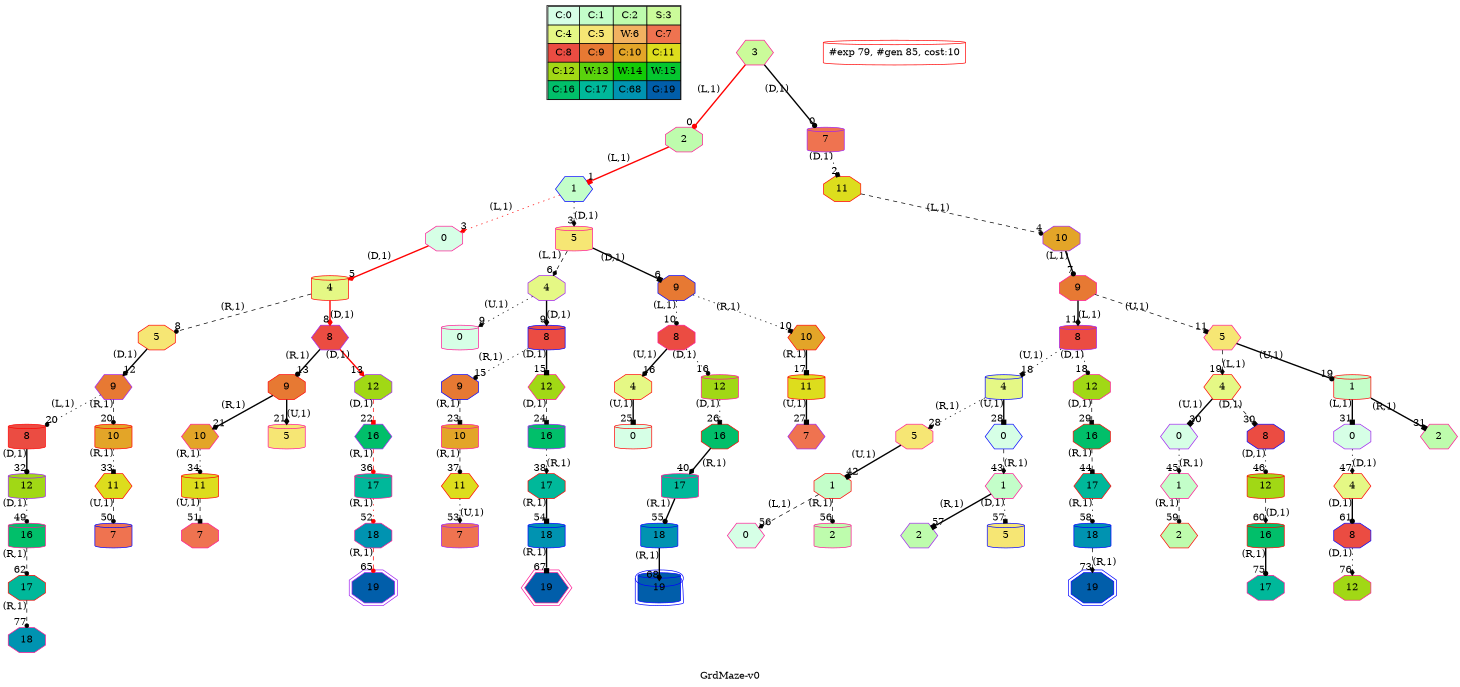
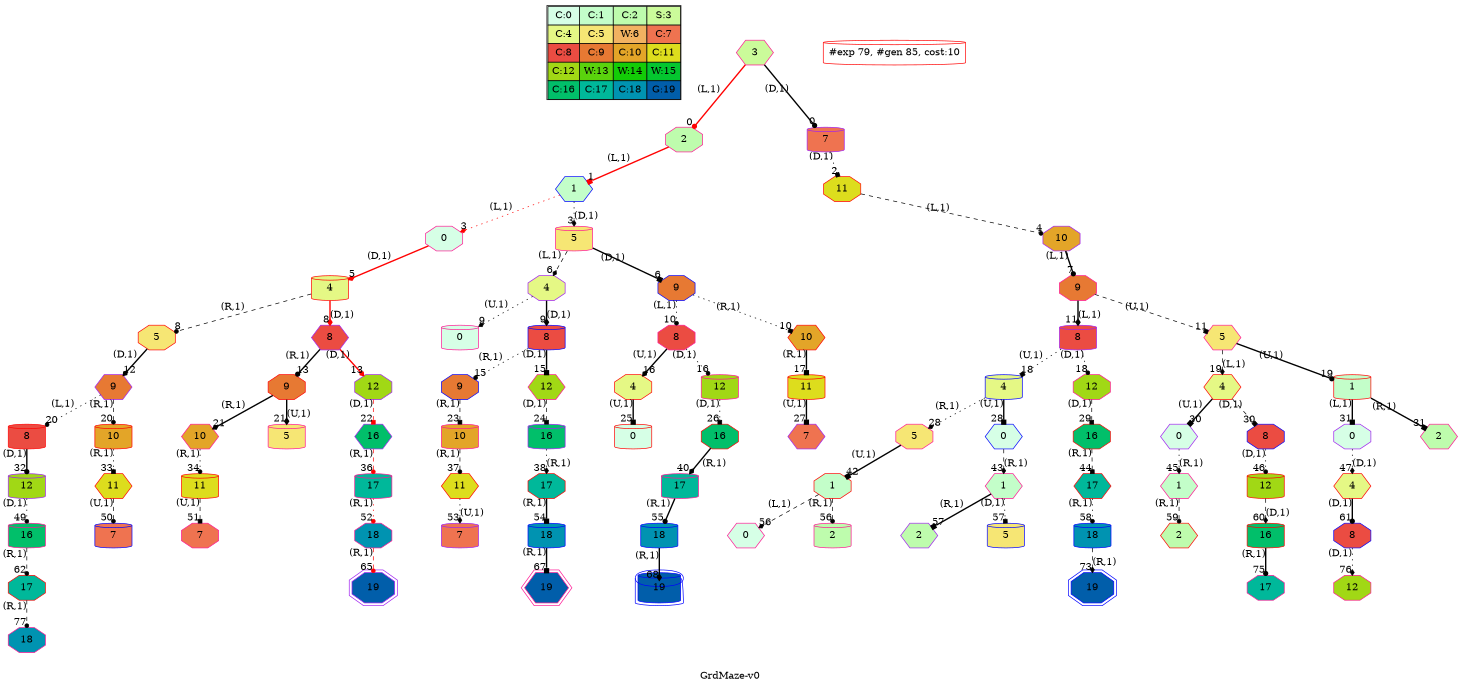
  digraph {
    label="GrdMaze-v0"
    nodesep=1
    ranksep=0.5
    node [shape=cylinder color=deeppink fillcolor="0.39803922 0.15947579 0.99679532 1.        " style=filled]
    edge [arrowsize=0.7 headlabel=0 xlabel="(R,1)" style=bold arrowhead=dot]
-   n1 [label=<<table border="1" cellpadding="5" cellspacing="0" cellborder="1"><tr><td bgcolor="0.39803922 0.15947579 0.99679532 1.        ">C:0</td><td bgcolor="0.35098039 0.23194764 0.99315867 1.        ">C:1</td><td bgcolor="0.29607843 0.31486959 0.98720184 1.        ">C:2</td><td bgcolor="0.24901961 0.38410575 0.98063477 1.        ">S:3</td></tr><tr><td bgcolor="0.19411765 0.46220388 0.97128103 1.        ">C:4</td><td bgcolor="0.14705882 0.52643216 0.96182564 1.        ">C:5</td><td bgcolor="0.09215686 0.59770746 0.94913494 1.        ">W:6</td><td bgcolor="0.0372549  0.66454018 0.93467977 1.        ">C:7</td></tr><tr><td bgcolor="0.00980392 0.71791192 0.92090552 1.        ">C:8</td><td bgcolor="0.06470588 0.77520398 0.9032472  1.        ">C:9</td><td bgcolor="0.11176471 0.81974048 0.88677369 1.        ">C:10</td><td bgcolor="0.16666667 0.8660254  0.8660254  1.        ">C:11</td></tr><tr><td bgcolor="0.21372549 0.9005867  0.84695821 1.        ">C:12</td><td bgcolor="0.26862745 0.93467977 0.82325295 1.        ">W:13</td><td bgcolor="0.32352941 0.96182564 0.79801723 1.        ">W:14</td><td bgcolor="0.37058824 0.97940977 0.77520398 1.        ">W:15</td></tr><tr><td bgcolor="0.4254902  0.99315867 0.74725253 1.        ">C:16</td><td bgcolor="0.47254902 0.99907048 0.72218645 1.        ">C:17</td><td bgcolor="0.52745098 0.99907048 0.69169844 1.        ">C:68</td><td bgcolor="0.5745098  0.99315867 0.66454018 1.        ">G:19</td></tr></table>> shape=plaintext color="" fillcolor="" style=""]
+   n1 [label=<<table border="1" cellpadding="5" cellspacing="0" cellborder="1"><tr><td bgcolor="0.39803922 0.15947579 0.99679532 1.        ">C:0</td><td bgcolor="0.35098039 0.23194764 0.99315867 1.        ">C:1</td><td bgcolor="0.29607843 0.31486959 0.98720184 1.        ">C:2</td><td bgcolor="0.24901961 0.38410575 0.98063477 1.        ">S:3</td></tr><tr><td bgcolor="0.19411765 0.46220388 0.97128103 1.        ">C:4</td><td bgcolor="0.14705882 0.52643216 0.96182564 1.        ">C:5</td><td bgcolor="0.09215686 0.59770746 0.94913494 1.        ">W:6</td><td bgcolor="0.0372549  0.66454018 0.93467977 1.        ">C:7</td></tr><tr><td bgcolor="0.00980392 0.71791192 0.92090552 1.        ">C:8</td><td bgcolor="0.06470588 0.77520398 0.9032472  1.        ">C:9</td><td bgcolor="0.11176471 0.81974048 0.88677369 1.        ">C:10</td><td bgcolor="0.16666667 0.8660254  0.8660254  1.        ">C:11</td></tr><tr><td bgcolor="0.21372549 0.9005867  0.84695821 1.        ">C:12</td><td bgcolor="0.26862745 0.93467977 0.82325295 1.        ">W:13</td><td bgcolor="0.32352941 0.96182564 0.79801723 1.        ">W:14</td><td bgcolor="0.37058824 0.97940977 0.77520398 1.        ">W:15</td></tr><tr><td bgcolor="0.4254902  0.99315867 0.74725253 1.        ">C:16</td><td bgcolor="0.47254902 0.99907048 0.72218645 1.        ">C:17</td><td bgcolor="0.52745098 0.99907048 0.69169844 1.        ">C:18</td><td bgcolor="0.5745098  0.99315867 0.66454018 1.        ">G:19</td></tr></table>> shape=plaintext color="" fillcolor="" style=""]
    n2 [fillcolor="0.24901961 0.38410575 0.98063477 1.        " label=3 shape=hexagon]
    n3 [fillcolor="0.29607843 0.31486959 0.98720184 1.        " label=2 shape=octagon]
    n4 [color=purple fillcolor="0.0372549  0.66454018 0.93467977 1.        " label=7]
    n5 [color=blue fillcolor="0.35098039 0.23194764 0.99315867 1.        " label=1 shape=hexagon]
    n6 [color=red fillcolor="0.16666667 0.8660254  0.8660254  1.        " label=11 shape=octagon]
    n7 [label=0 shape=octagon]
    n8 [fillcolor="0.14705882 0.52643216 0.96182564 1.        " label=5]
    n9 [color=purple fillcolor="0.11176471 0.81974048 0.88677369 1.        " label=10 shape=octagon]
    n10 [color=red fillcolor="0.19411765 0.46220388 0.97128103 1.        " label=4]
    n11 [color=purple fillcolor="0.19411765 0.46220388 0.97128103 1.        " label=4 shape=octagon]
    n12 [color=blue fillcolor="0.06470588 0.77520398 0.9032472  1.        " label=9 shape=octagon]
    n13 [fillcolor="0.06470588 0.77520398 0.9032472  1.        " label=9 shape=octagon]
    n14 [color=red fillcolor="0.14705882 0.52643216 0.96182564 1.        " label=5 shape=octagon]
    n15 [color=purple fillcolor="0.00980392 0.71791192 0.92090552 1.        " label=8 shape=hexagon]
    n16 [label=0]
    n17 [color=blue fillcolor="0.00980392 0.71791192 0.92090552 1.        " label=8]
    n18 [fillcolor="0.00980392 0.71791192 0.92090552 1.        " label=8 shape=octagon]
    n19 [color=red fillcolor="0.11176471 0.81974048 0.88677369 1.        " label=10 shape=hexagon]
    n20 [color=purple fillcolor="0.00980392 0.71791192 0.92090552 1.        " label=8]
    n21 [fillcolor="0.14705882 0.52643216 0.96182564 1.        " label=5 shape=hexagon]
    n22 [color=purple fillcolor="0.06470588 0.77520398 0.9032472  1.        " label=9 shape=hexagon]
    n23 [color=red fillcolor="0.06470588 0.77520398 0.9032472  1.        " label=9 shape=octagon]
    n24 [color=purple fillcolor="0.21372549 0.9005867  0.84695821 1.        " label=12 shape=octagon]
    n25 [color=blue fillcolor="0.06470588 0.77520398 0.9032472  1.        " label=9 shape=octagon]
    n26 [fillcolor="0.21372549 0.9005867  0.84695821 1.        " label=12 shape=hexagon]
    n27 [color=red fillcolor="0.19411765 0.46220388 0.97128103 1.        " label=4 shape=octagon]
    n28 [fillcolor="0.21372549 0.9005867  0.84695821 1.        " label=12]
    n29 [color=red fillcolor="0.16666667 0.8660254  0.8660254  1.        " label=11]
    n30 [color=blue fillcolor="0.19411765 0.46220388 0.97128103 1.        " label=4]
    n31 [fillcolor="0.21372549 0.9005867  0.84695821 1.        " label=12 shape=octagon]
    n32 [color=red fillcolor="0.19411765 0.46220388 0.97128103 1.        " label=4 shape=hexagon]
    n33 [color=red fillcolor="0.35098039 0.23194764 0.99315867 1.        " label=1]
    n34 [color=red fillcolor="0.00980392 0.71791192 0.92090552 1.        " label=8]
    n35 [color=red fillcolor="0.11176471 0.81974048 0.88677369 1.        " label=10]
    n36 [fillcolor="0.11176471 0.81974048 0.88677369 1.        " label=10 shape=hexagon]
    n37 [fillcolor="0.14705882 0.52643216 0.96182564 1.        " label=5]
    n38 [color=purple fillcolor="0.4254902  0.99315867 0.74725253 1.        " label=16 shape=hexagon]
    n39 [fillcolor="0.11176471 0.81974048 0.88677369 1.        " label=10]
    n40 [color=purple fillcolor="0.4254902  0.99315867 0.74725253 1.        " label=16]
    n41 [color=red label=0]
    n42 [color=red fillcolor="0.4254902  0.99315867 0.74725253 1.        " label=16 shape=octagon]
    n43 [color=purple fillcolor="0.0372549  0.66454018 0.93467977 1.        " label=7 shape=hexagon]
    n44 [fillcolor="0.14705882 0.52643216 0.96182564 1.        " label=5 shape=octagon]
    n45 [color=blue label=0 shape=hexagon]
    n46 [color=red fillcolor="0.4254902  0.99315867 0.74725253 1.        " label=16 shape=octagon]
    n47 [color=purple label=0 shape=hexagon]
    n48 [color=blue fillcolor="0.00980392 0.71791192 0.92090552 1.        " label=8 shape=octagon]
    n49 [color=purple label=0 shape=octagon]
    n50 [fillcolor="0.29607843 0.31486959 0.98720184 1.        " label=2 shape=hexagon]
    n51 [color=purple fillcolor="0.21372549 0.9005867  0.84695821 1.        " label=12]
    n52 [color=red fillcolor="0.16666667 0.8660254  0.8660254  1.        " label=11 shape=hexagon]
    n53 [color=red fillcolor="0.16666667 0.8660254  0.8660254  1.        " label=11]
    n54 [fillcolor="0.47254902 0.99907048 0.72218645 1.        " label=17]
    n55 [color=red fillcolor="0.16666667 0.8660254  0.8660254  1.        " label=11 shape=hexagon]
    n56 [color=red fillcolor="0.47254902 0.99907048 0.72218645 1.        " label=17 shape=octagon]
    n57 [fillcolor="0.47254902 0.99907048 0.72218645 1.        " label=17]
    n58 [color=red fillcolor="0.35098039 0.23194764 0.99315867 1.        " label=1 shape=octagon]
    n59 [fillcolor="0.35098039 0.23194764 0.99315867 1.        " label=1 shape=hexagon]
    n60 [color=red fillcolor="0.47254902 0.99907048 0.72218645 1.        " label=17 shape=hexagon]
    n61 [fillcolor="0.35098039 0.23194764 0.99315867 1.        " label=1 shape=hexagon]
    n62 [color=red fillcolor="0.21372549 0.9005867  0.84695821 1.        " label=12]
    n63 [color=red fillcolor="0.19411765 0.46220388 0.97128103 1.        " label=4 shape=hexagon]
    n64 [fillcolor="0.4254902  0.99315867 0.74725253 1.        " label=16]
    n65 [color=blue fillcolor="0.0372549  0.66454018 0.93467977 1.        " label=7]
    n66 [fillcolor="0.0372549  0.66454018 0.93467977 1.        " label=7 shape=octagon]
    n67 [fillcolor="0.52745098 0.99907048 0.69169844 1.        " label=18 shape=octagon]
    n68 [color=purple fillcolor="0.0372549  0.66454018 0.93467977 1.        " label=7]
    n69 [color=blue fillcolor="0.52745098 0.99907048 0.69169844 1.        " label=18]
    n70 [color=blue fillcolor="0.52745098 0.99907048 0.69169844 1.        " label=18]
    n71 [label=0 shape=hexagon]
    n72 [fillcolor="0.29607843 0.31486959 0.98720184 1.        " label=2]
    n73 [color=purple fillcolor="0.29607843 0.31486959 0.98720184 1.        " label=2 shape=hexagon]
    n74 [color=blue fillcolor="0.14705882 0.52643216 0.96182564 1.        " label=5]
    n75 [color=blue fillcolor="0.52745098 0.99907048 0.69169844 1.        " label=18]
    n76 [color=red fillcolor="0.29607843 0.31486959 0.98720184 1.        " label=2 shape=hexagon]
    n77 [color=red fillcolor="0.4254902  0.99315867 0.74725253 1.        " label=16]
    n78 [color=blue fillcolor="0.00980392 0.71791192 0.92090552 1.        " label=8 shape=octagon]
    n79 [color=red fillcolor="0.47254902 0.99907048 0.72218645 1.        " label=17 shape=octagon]
    n80 [color=purple fillcolor="0.5745098  0.99315867 0.66454018 1.        " label=19 peripheries=2 shape=octagon]
    n81 [fillcolor="0.5745098  0.99315867 0.66454018 1.        " label=19 peripheries=2 shape=hexagon]
    n82 [color=blue fillcolor="0.5745098  0.99315867 0.66454018 1.        " label=19 peripheries=2]
    n83 [color=blue fillcolor="0.5745098  0.99315867 0.66454018 1.        " label=19 peripheries=2 shape=octagon]
    n84 [fillcolor="0.47254902 0.99907048 0.72218645 1.        " label=17 shape=octagon]
    n85 [fillcolor="0.21372549 0.9005867  0.84695821 1.        " label=12 shape=octagon]
    n86 [fillcolor="0.52745098 0.99907048 0.69169844 1.        " label=18 shape=octagon]
    "#exp 79, #gen 85, cost:10" [color=red fillcolor="" style=""]
    subgraph sub_1 {
      label=Map
      n1
    }
    n2 -> n3 [color=red xlabel="(L,1)"]
    n2 -> n4 [xlabel="(D,1)"]
    n3 -> n5 [color=red headlabel=1 xlabel="(L,1)" arrowhead=box]
    n4 -> n6 [headlabel=2 xlabel="(D,1)" style=dotted arrowhead=box]
    n5 -> n7 [color=red headlabel=3 xlabel="(L,1)" style=dotted arrowhead=diamond]
    n5 -> n8 [headlabel=3 xlabel="(D,1)" style=dotted arrowhead=diamond]
    n6 -> n9 [headlabel=4 xlabel="(L,1)" style=dashed]
    n7 -> n10 [color=red headlabel=5 xlabel="(D,1)" arrowhead=diamond]
    n8 -> n11 [headlabel=6 xlabel="(L,1)" style=dashed arrowhead=diamond]
    n8 -> n12 [headlabel=6 xlabel="(D,1)" arrowhead=box]
    n9 -> n13 [headlabel=7 xlabel="(L,1)"]
    n10 -> n14 [headlabel=8 style=dashed]
    n10 -> n15 [color=red headlabel=8 xlabel="(D,1)" arrowhead=diamond]
    n11 -> n16 [headlabel=9 xlabel="(U,1)" style=dotted arrowhead=diamond]
    n11 -> n17 [headlabel=9 xlabel="(D,1)" arrowhead=diamond]
    n12 -> n18 [headlabel=10 xlabel="(L,1)" style=dotted]
    n12 -> n19 [headlabel=10 style=dotted arrowhead=box]
    n13 -> n20 [headlabel=11 xlabel="(L,1)" arrowhead=diamond]
    n13 -> n21 [headlabel=11 xlabel="(U,1)" style=dashed arrowhead=box]
    n14 -> n22 [headlabel=12 xlabel="(D,1)" arrowhead=diamond]
    n15 -> n23 [headlabel=13]
    n15 -> n24 [color=red headlabel=13 xlabel="(D,1)" arrowhead=diamond]
    n17 -> n25 [headlabel=15 style=dotted]
    n17 -> n26 [headlabel=15 xlabel="(D,1)" arrowhead=box]
    n18 -> n27 [headlabel=16 xlabel="(U,1)" arrowhead=diamond]
    n18 -> n28 [headlabel=16 xlabel="(D,1)" style=dotted]
    n19 -> n29 [headlabel=17 arrowhead=box]
    n20 -> n30 [headlabel=18 xlabel="(U,1)" style=dotted arrowhead=box]
    n20 -> n31 [headlabel=18 xlabel="(D,1)" style=dotted]
    n21 -> n32 [headlabel=19 xlabel="(L,1)" style=dashed arrowhead=diamond]
    n21 -> n33 [headlabel=19 xlabel="(U,1)"]
    n22 -> n34 [headlabel=20 xlabel="(L,1)" style=dotted]
    n22 -> n35 [headlabel=20 style=dashed]
    n23 -> n36 [headlabel=21 arrowhead=diamond]
    n23 -> n37 [headlabel=21 xlabel="(U,1)" arrowhead=diamond]
    n24 -> n38 [color=red headlabel=22 xlabel="(D,1)" style=dashed arrowhead=box]
    n25 -> n39 [headlabel=23 style=dashed arrowhead=box]
    n26 -> n40 [headlabel=24 xlabel="(D,1)" style=dashed arrowhead=box]
    n27 -> n41 [headlabel=25 xlabel="(U,1)" arrowhead=box]
    n28 -> n42 [headlabel=26 xlabel="(D,1)" style=dotted arrowhead=box]
    n29 -> n43 [headlabel=27 xlabel="(U,1)" arrowhead=box]
    n30 -> n44 [headlabel=28 style=dotted arrowhead=diamond]
    n30 -> n45 [headlabel=28 xlabel="(U,1)" arrowhead=box]
    n31 -> n46 [headlabel=29 xlabel="(D,1)" style=dashed arrowhead=box]
    n32 -> n47 [headlabel=30 xlabel="(U,1)" arrowhead=box]
    n32 -> n48 [headlabel=30 xlabel="(D,1)" style=dashed arrowhead=box]
    n33 -> n49 [headlabel=31 xlabel="(L,1)" arrowhead=box]
    n33 -> n50 [headlabel=31 arrowhead=box]
    n34 -> n51 [headlabel=32 xlabel="(D,1)"]
    n35 -> n52 [headlabel=33 style=dotted arrowhead=box]
    n36 -> n53 [headlabel=34 style=dotted]
    n38 -> n54 [color=red headlabel=36 style=dashed]
    n39 -> n55 [headlabel=37 style=dashed]
    n40 -> n56 [headlabel=38 style=dotted arrowhead=diamond]
    n42 -> n57 [headlabel=40 arrowhead=diamond]
    n44 -> n58 [headlabel=42 xlabel="(U,1)" arrowhead=box]
    n45 -> n59 [headlabel=43 style=dashed arrowhead=diamond]
    n46 -> n60 [headlabel=44 style=dashed arrowhead=box]
    n47 -> n61 [headlabel=45 style=dotted arrowhead=diamond]
    n48 -> n62 [headlabel=46 xlabel="(D,1)" style=dotted]
    n49 -> n63 [headlabel=47 xlabel="(D,1)" style=dotted arrowhead=diamond]
    n51 -> n64 [headlabel=49 xlabel="(D,1)" style=dotted]
    n52 -> n65 [headlabel=50 xlabel="(U,1)" style=dashed]
    n53 -> n66 [headlabel=51 xlabel="(U,1)" style=dashed arrowhead=box]
    n54 -> n67 [color=red headlabel=52 style=dotted]
    n55 -> n68 [headlabel=53 xlabel="(U,1)" style=dotted arrowhead=diamond]
    n56 -> n69 [headlabel=54 arrowhead=box]
    n57 -> n70 [headlabel=55]
    n58 -> n71 [headlabel=56 xlabel="(L,1)" style=dashed arrowhead=diamond]
    n58 -> n72 [headlabel=56 style=dashed]
    n59 -> n73 [headlabel=57 arrowhead=box]
    n59 -> n74 [headlabel=57 xlabel="(D,1)" style=dotted arrowhead=box]
    n60 -> n75 [headlabel=58 style=dotted]
    n61 -> n76 [headlabel=59 style=dashed]
    n62 -> n77 [headlabel=60 xlabel="(D,1)" style=dashed arrowhead=diamond]
    n63 -> n78 [headlabel=61 xlabel="(D,1)"]
    n64 -> n79 [headlabel=62 style=dashed]
    n67 -> n80 [color=red headlabel=65 style=dashed]
    n69 -> n81 [headlabel=67 arrowhead=box]
    n70 -> n82 [headlabel=68 arrowhead=diamond]
    n75 -> n83 [headlabel=73 style=dashed arrowhead=diamond]
    n77 -> n84 [headlabel=75]
    n78 -> n85 [headlabel=76 xlabel="(D,1)" style=dotted arrowhead=diamond]
    n79 -> n86 [headlabel=77 style=dashed]
  }
